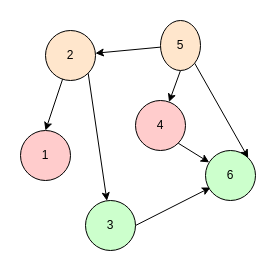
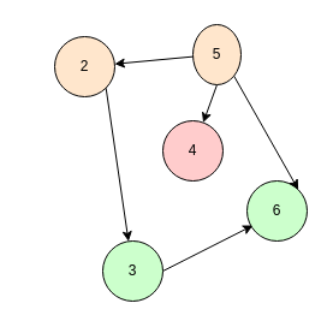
  <mxCell id="0" />
  <mxCell id="1" parent="0" />
- <mxCell id="2" style="rounded=0;orthogonalLoop=1;jettySize=auto;html=1;entryX=0.5;entryY=0;entryDx=0;entryDy=0;" parent="1" source="4" target="5" edge="1"><mxGeometry relative="1" as="geometry"><mxPoint x="95" y="73" as="sourcePoint" /></mxGeometry></mxCell>
  <mxCell id="3" style="edgeStyle=none;rounded=0;orthogonalLoop=1;jettySize=auto;html=1;exitX=1;exitY=1;exitDx=0;exitDy=0;" parent="1" source="4" target="7" edge="1"><mxGeometry relative="1" as="geometry" /></mxCell>
  <mxCell id="4" value="2" style="ellipse;whiteSpace=wrap;html=1;fillColor=#FFE6CC;" parent="1" vertex="1"><mxGeometry x="45" y="30" width="50" height="50" as="geometry" /></mxCell>
- <mxCell id="5" value="1" style="ellipse;whiteSpace=wrap;html=1;fillColor=#FFCCCC;" parent="1" vertex="1"><mxGeometry x="20" y="130" width="50" height="50" as="geometry" /></mxCell>
  <mxCell id="6" style="edgeStyle=none;rounded=0;orthogonalLoop=1;jettySize=auto;html=1;exitX=1;exitY=0.5;exitDx=0;exitDy=0;entryX=0.1;entryY=0.74;entryDx=0;entryDy=0;entryPerimeter=0;" parent="1" source="7" target="10" edge="1"><mxGeometry relative="1" as="geometry" /></mxCell>
  <mxCell id="7" value="3" style="ellipse;whiteSpace=wrap;html=1;fillColor=#CCFFCC;" parent="1" vertex="1"><mxGeometry x="85" y="200" width="50" height="50" as="geometry" /></mxCell>
- <mxCell id="8" style="edgeStyle=none;rounded=0;orthogonalLoop=1;jettySize=auto;html=1;exitX=1;exitY=1;exitDx=0;exitDy=0;" parent="1" source="9" target="10" edge="1"><mxGeometry relative="1" as="geometry" /></mxCell>
  <mxCell id="9" value="4" style="ellipse;whiteSpace=wrap;html=1;fillColor=#FFCCCC;" parent="1" vertex="1"><mxGeometry x="135" y="100" width="50" height="50" as="geometry" /></mxCell>
  <mxCell id="10" value="6" style="ellipse;whiteSpace=wrap;html=1;fillColor=#CCFFCC;" parent="1" vertex="1"><mxGeometry x="205" y="150" width="50" height="50" as="geometry" /></mxCell>
  <mxCell id="11" value="" style="edgeStyle=none;rounded=0;orthogonalLoop=1;jettySize=auto;html=1;" parent="1" source="14" target="4" edge="1"><mxGeometry relative="1" as="geometry" /></mxCell>
  <mxCell id="12" style="edgeStyle=none;rounded=0;orthogonalLoop=1;jettySize=auto;html=1;exitX=0.5;exitY=1;exitDx=0;exitDy=0;" parent="1" source="14" target="9" edge="1"><mxGeometry relative="1" as="geometry" /></mxCell>
  <mxCell id="13" style="edgeStyle=none;rounded=0;orthogonalLoop=1;jettySize=auto;html=1;exitX=1;exitY=1;exitDx=0;exitDy=0;entryX=1;entryY=0;entryDx=0;entryDy=0;" parent="1" source="14" target="10" edge="1"><mxGeometry relative="1" as="geometry" /></mxCell>
  <mxCell id="14" value="5" style="ellipse;whiteSpace=wrap;html=1;fillColor=#FFE6CC;" parent="1" vertex="1"><mxGeometry x="160" y="20" width="40" height="50" as="geometry" /></mxCell>
